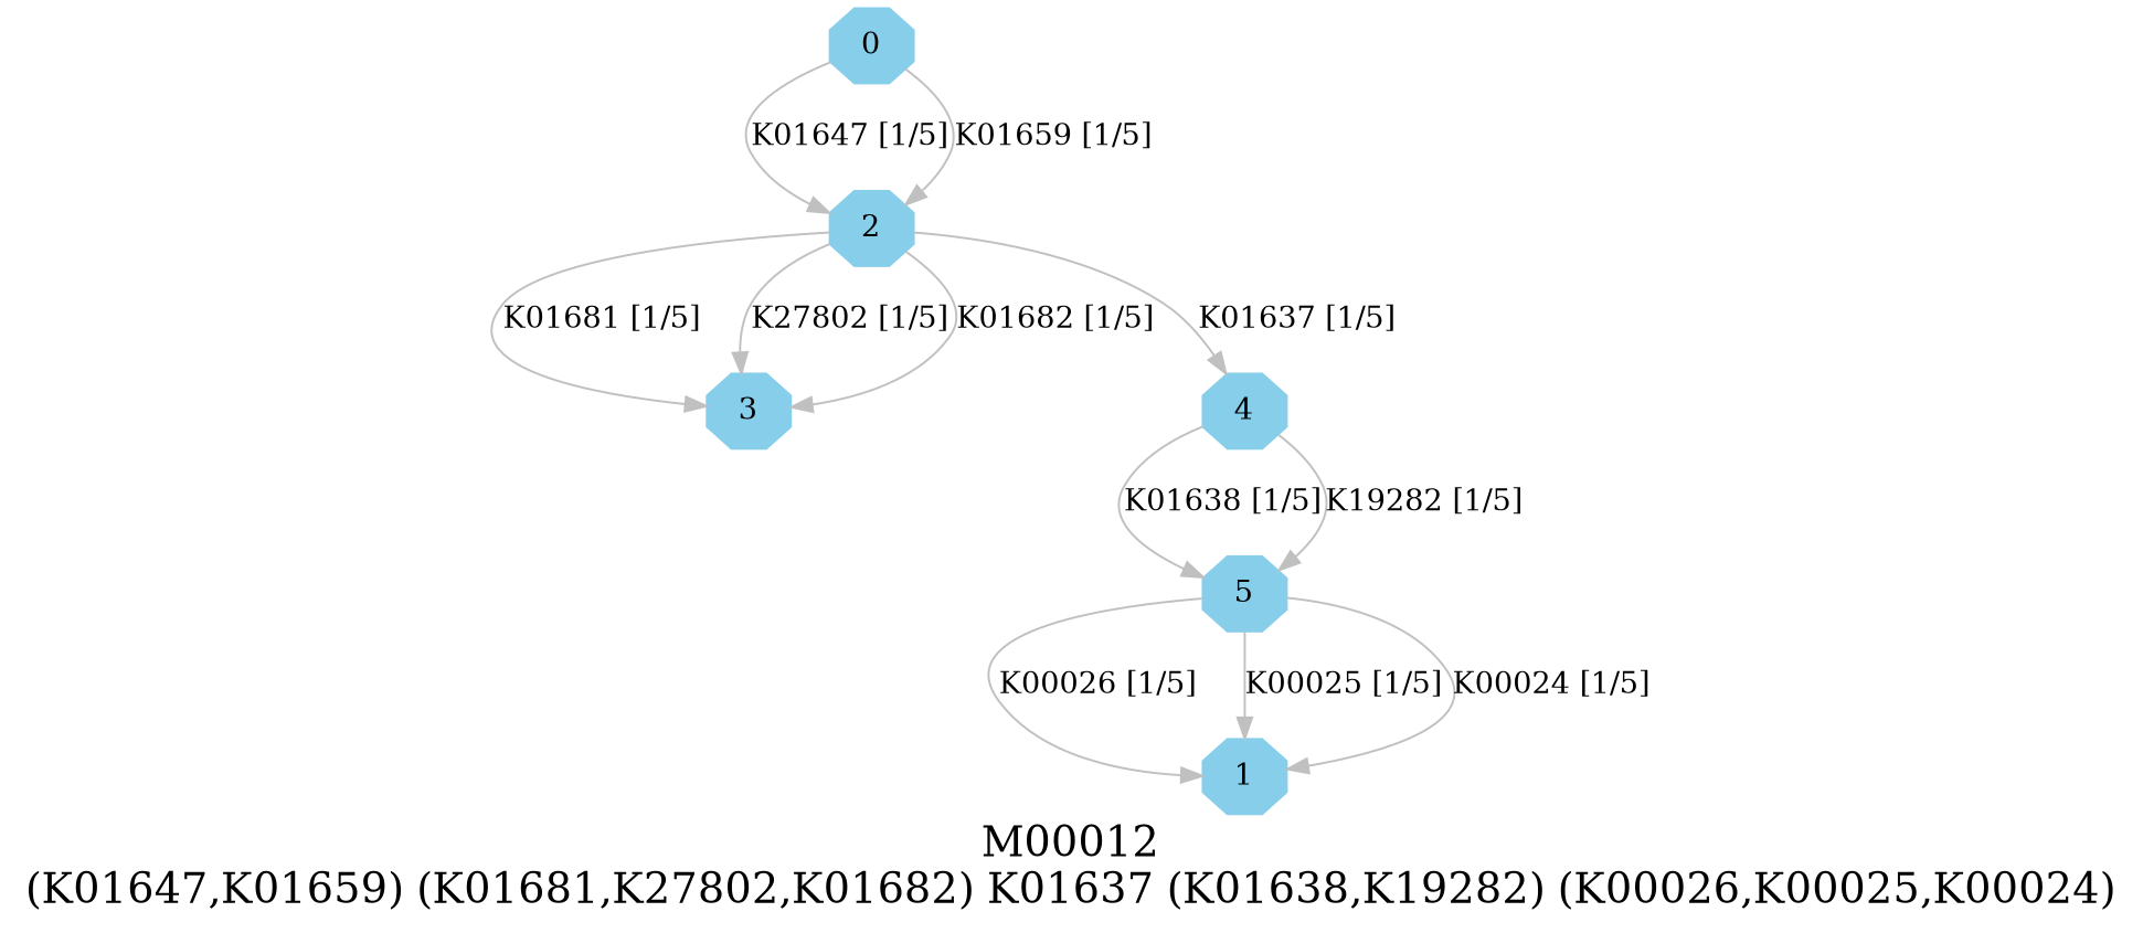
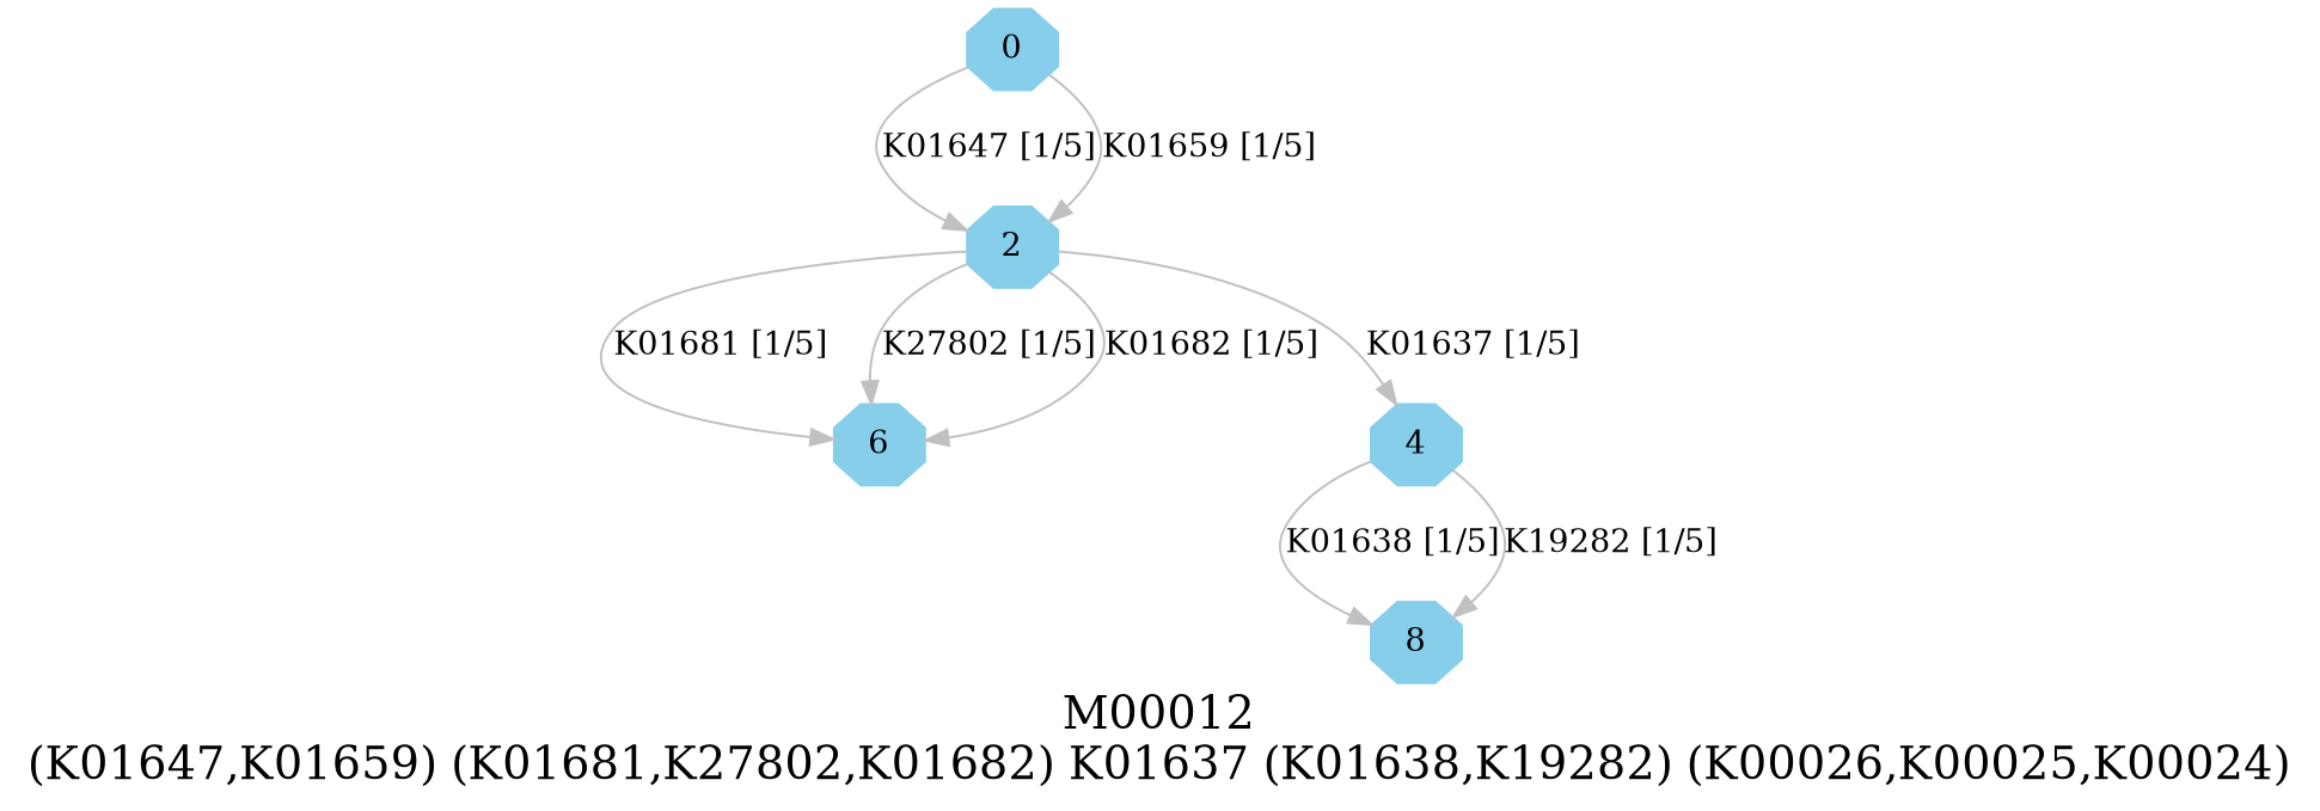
  digraph {
    fontsize=20
    label="M00012\n(K01647,K01659) (K01681,K27802,K01682) K01637 (K01638,K19282) (K00026,K00025,K00024)"
    node [color=skyblue shape=octagon style=filled]
    edge [color=grey]
    0 [height=.3 width=.3]
-   1 [height=.3 width=.3]
    2 [height=.3 width=.3]
-   3 [height=.3 width=.3]
+   3 [height=.3 width=.3 label=6]
    4 [height=.3 width=.3]
-   5 [height=.3 width=.3]
+   5 [height=.3 width=.3 label=8]
    subgraph sub_1 {
      0
-     1
      2
      3
      4
      5
    }
    0 -> 2 [label="K01647 [1/5]"]
    0 -> 2 [label="K01659 [1/5]"]
    2 -> 3 [label="K01681 [1/5]"]
    2 -> 3 [label="K27802 [1/5]"]
    2 -> 3 [label="K01682 [1/5]"]
    2 -> 4 [label="K01637 [1/5]"]
    4 -> 5 [label="K01638 [1/5]"]
    4 -> 5 [label="K19282 [1/5]"]
-   5 -> 1 [label="K00026 [1/5]"]
-   5 -> 1 [label="K00025 [1/5]"]
-   5 -> 1 [label="K00024 [1/5]"]
  }
